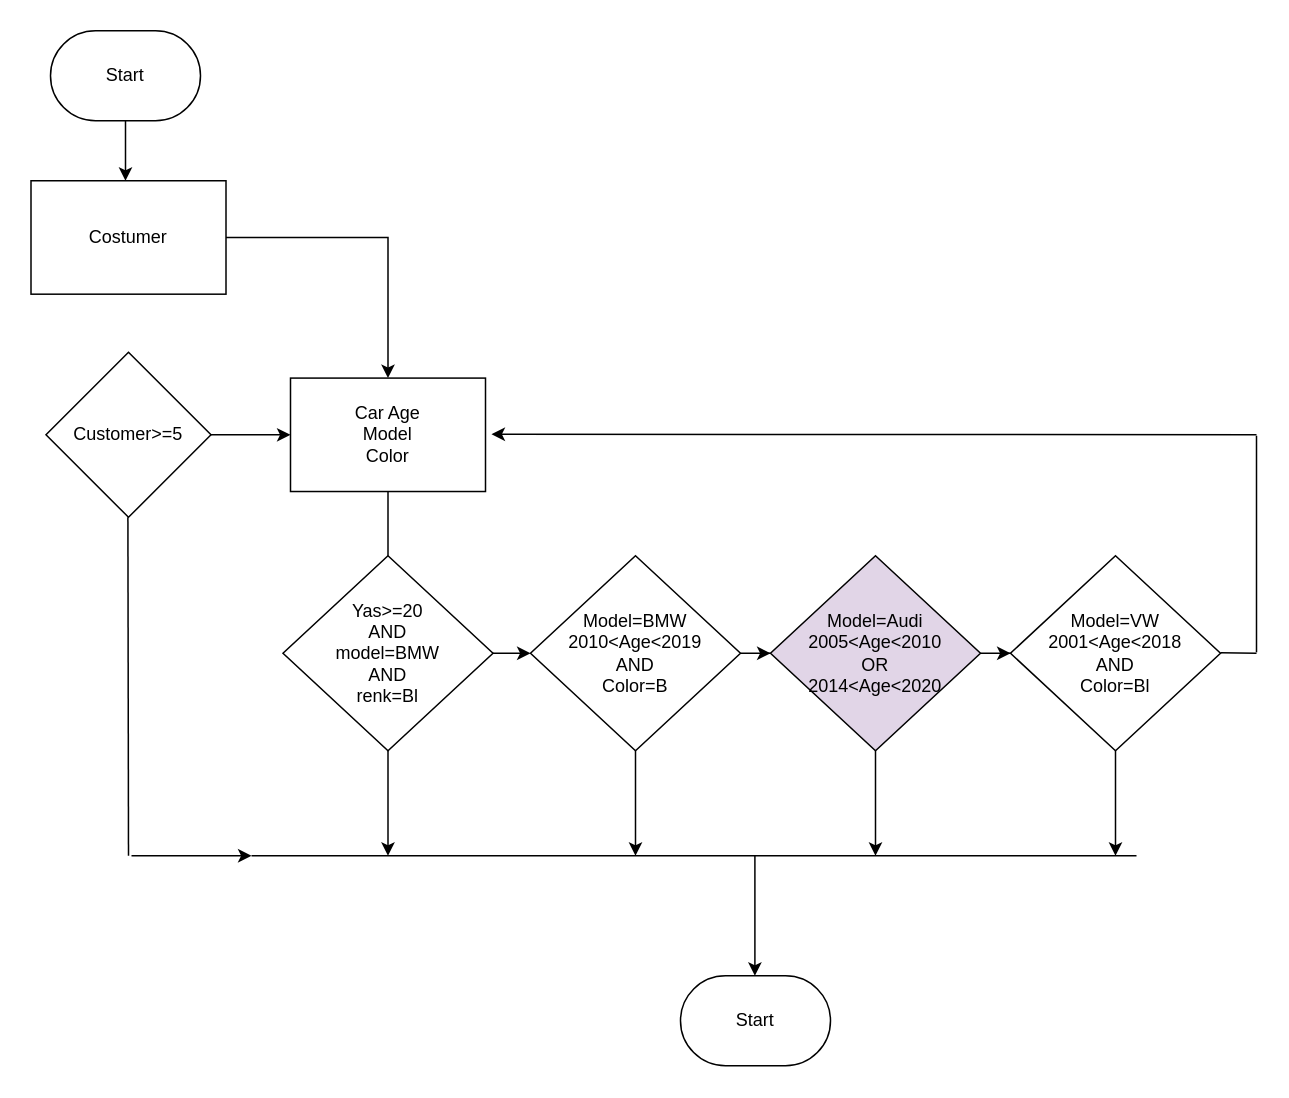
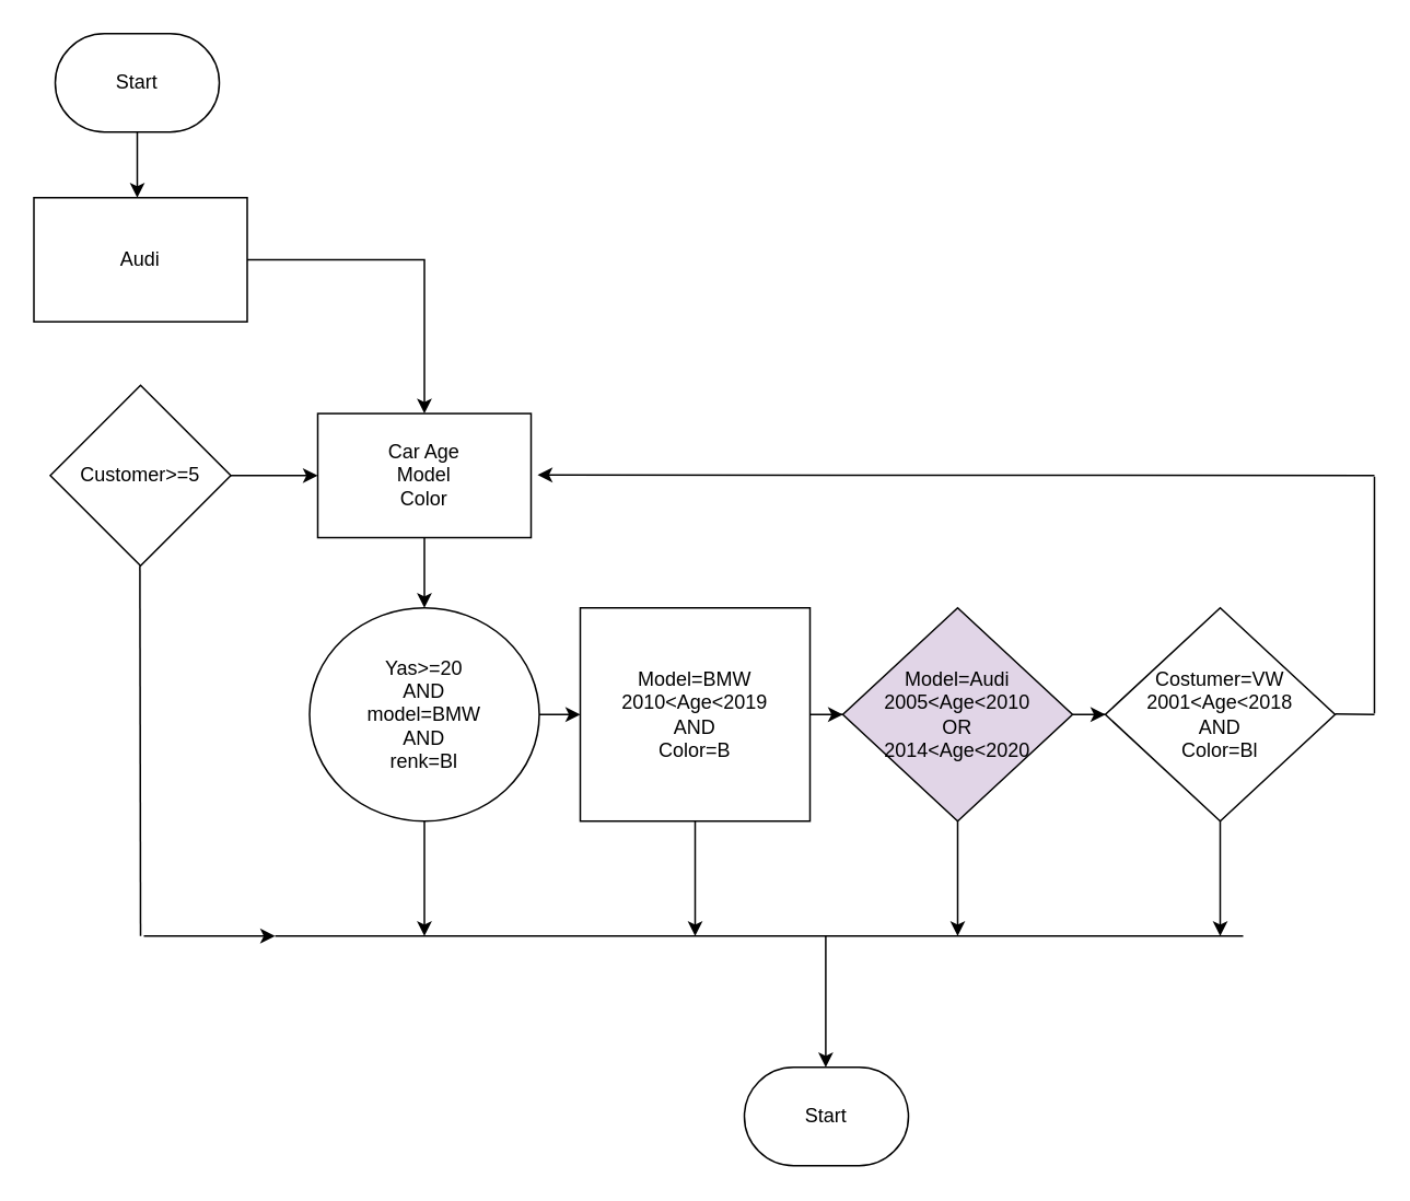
  <mxCell id="0" />
  <mxCell id="1" parent="0" />
  <mxCell id="2" value="" style="edgeStyle=orthogonalEdgeStyle;rounded=0;orthogonalLoop=1;jettySize=auto;html=1;" parent="1" source="3" edge="1"><mxGeometry relative="1" as="geometry"><mxPoint x="83" y="120" as="targetPoint" /></mxGeometry></mxCell>
  <mxCell id="3" value="Start" style="rounded=1;whiteSpace=wrap;html=1;arcSize=50;" parent="1" vertex="1"><mxGeometry x="33" y="20" width="100" height="60" as="geometry" /></mxCell>
- <mxCell id="4" value="" style="edgeStyle=orthogonalEdgeStyle;rounded=0;orthogonalLoop=1;jettySize=auto;html=1;endArrow=none;" parent="1" source="5" target="18" edge="1"><mxGeometry relative="1" as="geometry" /></mxCell>
+ <mxCell id="4" value="" style="edgeStyle=orthogonalEdgeStyle;rounded=0;orthogonalLoop=1;jettySize=auto;html=1;" parent="1" source="5" target="18" edge="1"><mxGeometry relative="1" as="geometry" /></mxCell>
  <mxCell id="5" value="Car Age&lt;br&gt;Model&lt;br&gt;Color" style="whiteSpace=wrap;html=1;" parent="1" vertex="1"><mxGeometry x="193" y="251.56" width="130" height="75.62" as="geometry" /></mxCell>
  <mxCell id="6" value="" style="edgeStyle=orthogonalEdgeStyle;rounded=0;orthogonalLoop=1;jettySize=auto;html=1;" parent="1" source="7" target="5" edge="1"><mxGeometry relative="1" as="geometry" /></mxCell>
  <mxCell id="7" value="Customer&amp;gt;=5" style="rhombus;whiteSpace=wrap;html=1;" parent="1" vertex="1"><mxGeometry x="30" y="234.38" width="110" height="109.99" as="geometry" /></mxCell>
  <mxCell id="8" value="" style="edgeStyle=orthogonalEdgeStyle;rounded=0;orthogonalLoop=1;jettySize=auto;html=1;" parent="1" source="9" target="5" edge="1"><mxGeometry relative="1" as="geometry" /></mxCell>
- <mxCell id="9" value="Costumer" style="whiteSpace=wrap;html=1;" parent="1" vertex="1"><mxGeometry x="20" y="120" width="130" height="75.62" as="geometry" /></mxCell>
+ <mxCell id="9" value="Audi" style="whiteSpace=wrap;html=1;" parent="1" vertex="1"><mxGeometry x="20" y="120" width="130" height="75.62" as="geometry" /></mxCell>
  <mxCell id="10" value="" style="edgeStyle=orthogonalEdgeStyle;rounded=0;orthogonalLoop=1;jettySize=auto;html=1;" parent="1" source="12" target="20" edge="1"><mxGeometry relative="1" as="geometry" /></mxCell>
  <mxCell id="11" style="edgeStyle=orthogonalEdgeStyle;rounded=0;orthogonalLoop=1;jettySize=auto;html=1;" edge="1" parent="1" source="12"><mxGeometry relative="1" as="geometry"><mxPoint x="583" y="570" as="targetPoint" /></mxGeometry></mxCell>
  <mxCell id="12" value="Model=Audi&lt;br&gt;2005&amp;lt;Age&amp;lt;2010&lt;br&gt;OR&lt;br&gt;2014&amp;lt;Age&amp;lt;2020" style="rhombus;whiteSpace=wrap;html=1;fillColor=#e1d5e7;" parent="1" vertex="1"><mxGeometry x="513" y="370" width="140" height="129.99" as="geometry" /></mxCell>
  <mxCell id="13" value="" style="edgeStyle=orthogonalEdgeStyle;rounded=0;orthogonalLoop=1;jettySize=auto;html=1;" parent="1" source="15" target="12" edge="1"><mxGeometry relative="1" as="geometry" /></mxCell>
  <mxCell id="14" style="edgeStyle=orthogonalEdgeStyle;rounded=0;orthogonalLoop=1;jettySize=auto;html=1;" edge="1" parent="1" source="15"><mxGeometry relative="1" as="geometry"><mxPoint x="423" y="570" as="targetPoint" /></mxGeometry></mxCell>
- <mxCell id="15" value="Model=BMW&lt;br&gt;2010&amp;lt;Age&amp;lt;2019&lt;br&gt;AND&lt;br&gt;Color=B" style="rhombus;whiteSpace=wrap;html=1;" parent="1" vertex="1"><mxGeometry x="353" y="370" width="140" height="129.99" as="geometry" /></mxCell>
+ <mxCell id="15" value="Model=BMW&lt;br&gt;2010&amp;lt;Age&amp;lt;2019&lt;br&gt;AND&lt;br&gt;Color=B" style="whiteSpace=wrap;html=1;rounded=0;" parent="1" vertex="1"><mxGeometry x="353" y="370" width="140" height="129.99" as="geometry" /></mxCell>
  <mxCell id="16" value="" style="edgeStyle=orthogonalEdgeStyle;rounded=0;orthogonalLoop=1;jettySize=auto;html=1;" parent="1" source="18" target="15" edge="1"><mxGeometry relative="1" as="geometry" /></mxCell>
  <mxCell id="17" style="edgeStyle=orthogonalEdgeStyle;rounded=0;orthogonalLoop=1;jettySize=auto;html=1;" edge="1" parent="1" source="18"><mxGeometry relative="1" as="geometry"><mxPoint x="258" y="570" as="targetPoint" /></mxGeometry></mxCell>
- <mxCell id="18" value="Yas&amp;gt;=20&lt;br&gt;AND&lt;br&gt;model=BMW&lt;br&gt;AND&lt;br&gt;renk=Bl" style="rhombus;whiteSpace=wrap;html=1;" parent="1" vertex="1"><mxGeometry x="188" y="370" width="140" height="129.99" as="geometry" /></mxCell>
+ <mxCell id="18" value="Yas&amp;gt;=20&lt;br&gt;AND&lt;br&gt;model=BMW&lt;br&gt;AND&lt;br&gt;renk=Bl" style="ellipse;whiteSpace=wrap;html=1;" parent="1" vertex="1"><mxGeometry x="188" y="370" width="140" height="129.99" as="geometry" /></mxCell>
  <mxCell id="19" style="edgeStyle=orthogonalEdgeStyle;rounded=0;orthogonalLoop=1;jettySize=auto;html=1;" edge="1" parent="1" source="20"><mxGeometry relative="1" as="geometry"><mxPoint x="743" y="570" as="targetPoint" /></mxGeometry></mxCell>
- <mxCell id="20" value="Model=VW&lt;br&gt;2001&amp;lt;Age&amp;lt;2018&lt;br&gt;AND&lt;br&gt;Color=Bl" style="rhombus;whiteSpace=wrap;html=1;" parent="1" vertex="1"><mxGeometry x="673" y="370" width="140" height="129.99" as="geometry" /></mxCell>
+ <mxCell id="20" value="Costumer=VW&lt;br&gt;2001&amp;lt;Age&amp;lt;2018&lt;br&gt;AND&lt;br&gt;Color=Bl" style="rhombus;whiteSpace=wrap;html=1;" parent="1" vertex="1"><mxGeometry x="673" y="370" width="140" height="129.99" as="geometry" /></mxCell>
  <mxCell id="21" value="Start" style="rounded=1;whiteSpace=wrap;html=1;arcSize=50;" vertex="1" parent="1"><mxGeometry x="453" y="650" width="100" height="60" as="geometry" /></mxCell>
  <mxCell id="22" value="" style="endArrow=none;html=1;" edge="1" parent="1"><mxGeometry width="50" height="50" relative="1" as="geometry"><mxPoint x="167" y="570" as="sourcePoint" /><mxPoint x="757" y="570" as="targetPoint" /></mxGeometry></mxCell>
  <mxCell id="23" value="" style="endArrow=none;html=1;" edge="1" parent="1"><mxGeometry width="50" height="50" relative="1" as="geometry"><mxPoint x="84.6" y="344.37" as="sourcePoint" /><mxPoint x="85" y="570" as="targetPoint" /></mxGeometry></mxCell>
  <mxCell id="24" value="" style="endArrow=classic;html=1;" edge="1" parent="1"><mxGeometry width="50" height="50" relative="1" as="geometry"><mxPoint x="87" y="570" as="sourcePoint" /><mxPoint x="167" y="570" as="targetPoint" /></mxGeometry></mxCell>
  <mxCell id="25" value="" style="endArrow=classic;html=1;" edge="1" parent="1"><mxGeometry width="50" height="50" relative="1" as="geometry"><mxPoint x="502.6" y="570" as="sourcePoint" /><mxPoint x="502.6" y="650" as="targetPoint" /></mxGeometry></mxCell>
  <mxCell id="26" value="" style="endArrow=none;html=1;" edge="1" parent="1"><mxGeometry width="50" height="50" relative="1" as="geometry"><mxPoint x="813" y="434.6" as="sourcePoint" /><mxPoint x="837" y="435" as="targetPoint" /></mxGeometry></mxCell>
  <mxCell id="27" value="" style="endArrow=none;html=1;" edge="1" parent="1"><mxGeometry width="50" height="50" relative="1" as="geometry"><mxPoint x="837" y="434.37" as="sourcePoint" /><mxPoint x="837" y="290" as="targetPoint" /></mxGeometry></mxCell>
  <mxCell id="28" value="" style="endArrow=classic;html=1;" edge="1" parent="1"><mxGeometry width="50" height="50" relative="1" as="geometry"><mxPoint x="837" y="289.36" as="sourcePoint" /><mxPoint x="327" y="289" as="targetPoint" /></mxGeometry></mxCell>
